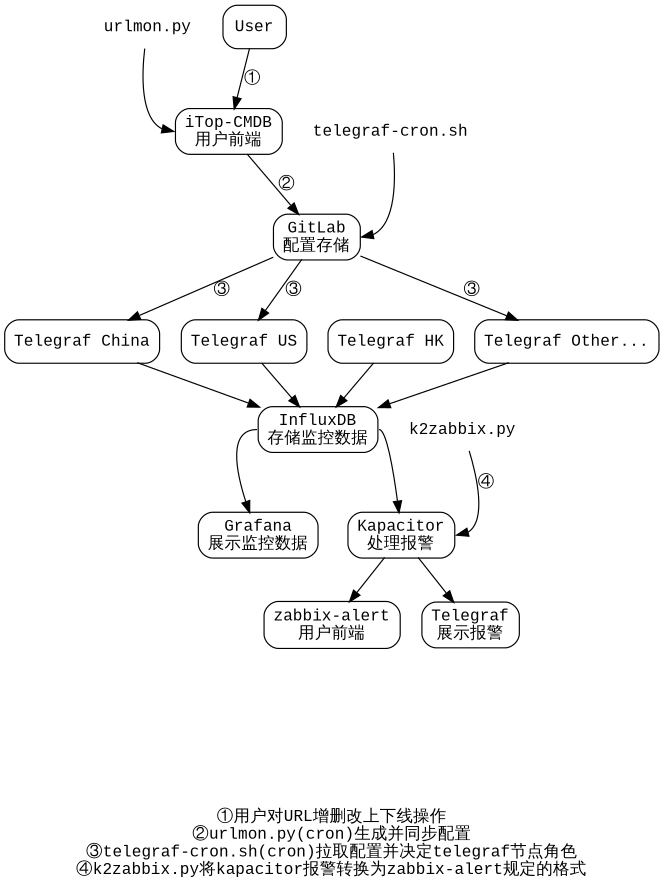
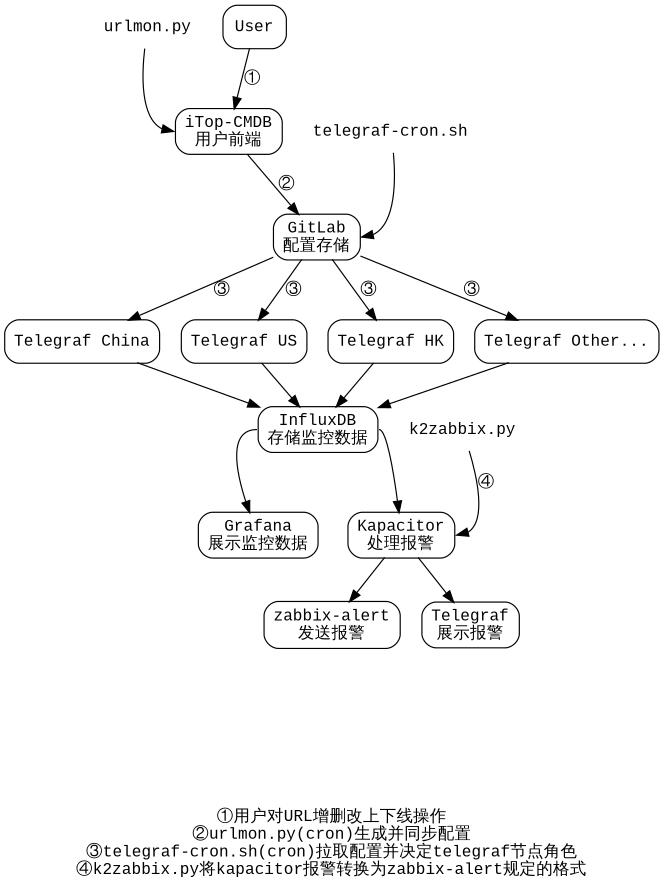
  digraph {
    fontname="Courier New, SimSun"
    label="\n\n①用户对URL增删改上下线操作\n②urlmon.py(cron)生成并同步配置\n③telegraf-cron.sh(cron)拉取配置并决定telegraf节点角色\n④k2zabbix.py将kapacitor报警转换为zabbix-alert规定的格式"
    rank=same
    node [fontname="MONACO,Courier New,SimSun" shape=Mrecord]
    edge [fontname="Courier New,SimSun"]
    n1 [label="Telegraf China"]
    n2 [label="Telegraf US"]
    n3 [label="Telegraf HK"]
    n4 [label="Telegraf Other..."]
    n5 [label="InfluxDB\n存储监控数据"]
    n6 [label=User]
    n7 [label="iTop-CMDB\n用户前端"]
    n8 [label="GitLab\n配置存储"]
    n9 [label="Grafana\n展示监控数据"]
    n10 [label="Kapacitor\n处理报警"]
-   n11 [label="zabbix-alert\n用户前端"]
+   n11 [label="zabbix-alert\n发送报警"]
    n12 [label="Telegraf\n展示报警"]
    n13 [label="urlmon.py" shape=none]
    n14 [label="telegraf-cron.sh" shape=none]
    n15 [label="k2zabbix.py" shape=none]
    subgraph sub_1 {
      n1
      n2
      n3
      n4
    }
    subgraph sub_2 {
      n1
      n2
      n3
      n4
    }
    subgraph cluster_3 {
    }
    n1 -> n5
    n2 -> n5
    n3 -> n5
    n4 -> n5
    n5 -> n9 [tailport=w]
    n5 -> n10 [tailport=e]
    n6 -> n7 [label="①"]
    n7 -> n8 [label="②"]
    n8 -> n1 [label="③"]
    n8 -> n2 [label="③"]
+   n8 -> n3 [label="③"]
    n8 -> n4 [label="③"]
    n10 -> n11
    n10 -> n12
    n13 -> n7 [headport=w rank=same]
    n14 -> n8 [headport=e]
    n15 -> n10 [headport=e label="④"]
  }
